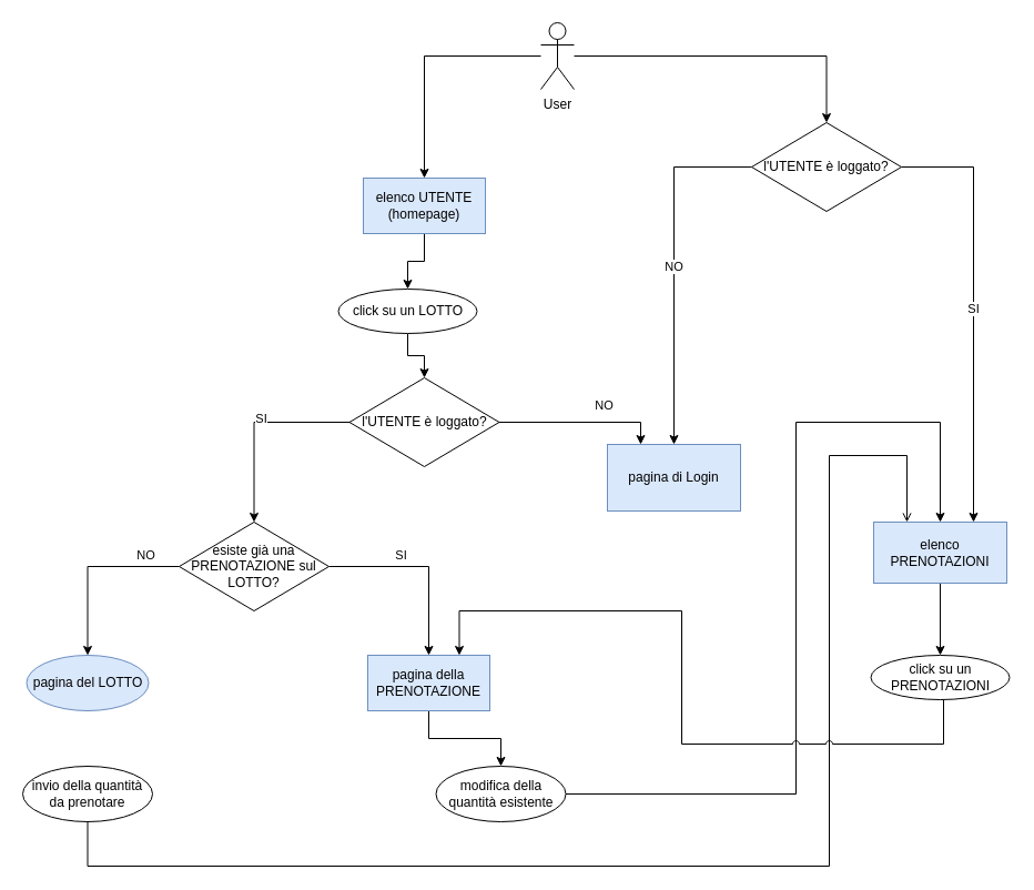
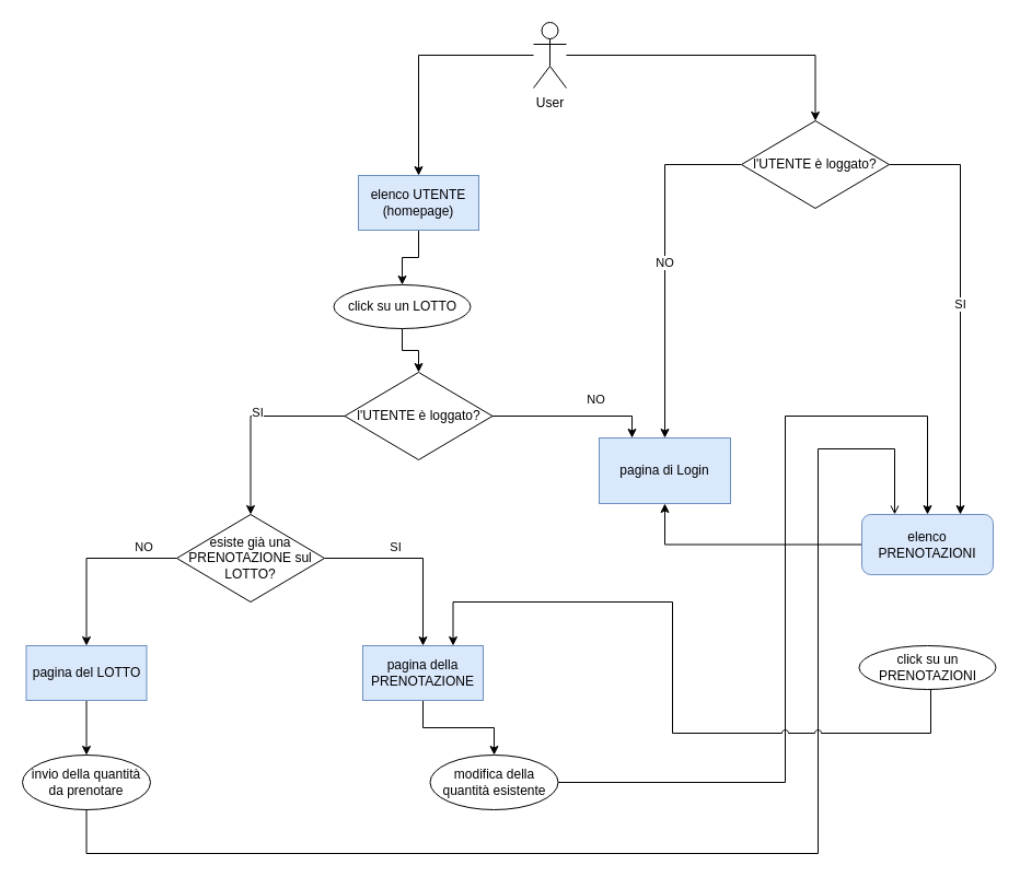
  <mxCell id="0" />
  <mxCell id="1" parent="0" />
  <mxCell id="2" style="edgeStyle=orthogonalEdgeStyle;rounded=0;orthogonalLoop=1;jettySize=auto;html=1;entryX=0.5;entryY=0;entryDx=0;entryDy=0;" parent="1" source="3" target="8" edge="1"><mxGeometry relative="1" as="geometry" /></mxCell>
  <mxCell id="3" value="elenco UTENTE&lt;div&gt;(homepage)&lt;/div&gt;" style="html=1;whiteSpace=wrap;fillColor=#dae8fc;strokeColor=#6c8ebf;" parent="1" vertex="1"><mxGeometry x="327" y="160" width="110" height="50" as="geometry" /></mxCell>
  <mxCell id="4" style="edgeStyle=orthogonalEdgeStyle;rounded=0;orthogonalLoop=1;jettySize=auto;html=1;" parent="1" source="6" target="3" edge="1"><mxGeometry relative="1" as="geometry" /></mxCell>
  <mxCell id="5" style="edgeStyle=orthogonalEdgeStyle;rounded=0;orthogonalLoop=1;jettySize=auto;html=1;entryX=0.5;entryY=0;entryDx=0;entryDy=0;" parent="1" source="6" target="27" edge="1"><mxGeometry relative="1" as="geometry" /></mxCell>
  <mxCell id="6" value="User" style="shape=umlActor;verticalLabelPosition=bottom;verticalAlign=top;html=1;" parent="1" vertex="1"><mxGeometry x="487" y="20" width="30" height="60" as="geometry" /></mxCell>
  <mxCell id="7" style="edgeStyle=orthogonalEdgeStyle;rounded=0;orthogonalLoop=1;jettySize=auto;html=1;entryX=0.5;entryY=0;entryDx=0;entryDy=0;" parent="1" source="8" target="15" edge="1"><mxGeometry relative="1" as="geometry" /></mxCell>
  <mxCell id="8" value="click su un LOTTO" style="ellipse;whiteSpace=wrap;html=1;" parent="1" vertex="1"><mxGeometry x="304.5" y="260" width="125" height="40" as="geometry" /></mxCell>
  <mxCell id="9" value="NO" style="edgeStyle=orthogonalEdgeStyle;rounded=0;orthogonalLoop=1;jettySize=auto;html=1;entryX=0.5;entryY=0;entryDx=0;entryDy=0;" parent="1" source="11" target="18" edge="1"><mxGeometry x="-0.63" y="-10" relative="1" as="geometry"><mxPoint as="offset" /></mxGeometry></mxCell>
  <mxCell id="10" value="SI" style="edgeStyle=orthogonalEdgeStyle;rounded=0;orthogonalLoop=1;jettySize=auto;html=1;entryX=0.5;entryY=0;entryDx=0;entryDy=0;" parent="1" source="11" target="20" edge="1"><mxGeometry x="-0.235" y="10" relative="1" as="geometry"><mxPoint as="offset" /></mxGeometry></mxCell>
  <mxCell id="11" value="esiste già una PRENOTAZIONE sul LOTTO?" style="rhombus;whiteSpace=wrap;html=1;" parent="1" vertex="1"><mxGeometry x="161" y="470" width="135" height="80" as="geometry" /></mxCell>
  <mxCell id="12" style="edgeStyle=orthogonalEdgeStyle;rounded=0;orthogonalLoop=1;jettySize=auto;html=1;entryX=0.5;entryY=0;entryDx=0;entryDy=0;" parent="1" source="15" target="11" edge="1"><mxGeometry relative="1" as="geometry" /></mxCell>
  <mxCell id="13" value="SI" style="edgeLabel;html=1;align=center;verticalAlign=middle;resizable=0;points=[];" parent="12" vertex="1" connectable="0"><mxGeometry x="-0.287" y="3" relative="1" as="geometry"><mxPoint x="-17" y="-7" as="offset" /></mxGeometry></mxCell>
  <mxCell id="14" value="NO" style="edgeStyle=orthogonalEdgeStyle;rounded=0;orthogonalLoop=1;jettySize=auto;html=1;entryX=0.25;entryY=0;entryDx=0;entryDy=0;" parent="1" source="15" target="16" edge="1"><mxGeometry x="0.281" y="15" relative="1" as="geometry"><mxPoint as="offset" /></mxGeometry></mxCell>
  <mxCell id="15" value="l'UTENTE è loggato?" style="rhombus;whiteSpace=wrap;html=1;" parent="1" vertex="1"><mxGeometry x="314.5" y="340" width="135" height="80" as="geometry" /></mxCell>
  <mxCell id="16" value="pagina di Login" style="rounded=0;whiteSpace=wrap;html=1;fillColor=#dae8fc;strokeColor=#6c8ebf;" parent="1" vertex="1"><mxGeometry x="547" y="400" width="120" height="60" as="geometry" /></mxCell>
- <mxCell id="18" value="pagina del LOTTO" style="ellipse;html=1;whiteSpace=wrap;fillColor=#dae8fc;strokeColor=#6c8ebf;" parent="1" vertex="1"><mxGeometry x="23.5" y="590" width="110" height="50" as="geometry" /></mxCell>
+ <mxCell id="17" style="edgeStyle=orthogonalEdgeStyle;rounded=0;orthogonalLoop=1;jettySize=auto;html=1;entryX=0.5;entryY=0;entryDx=0;entryDy=0;" parent="1" source="18" target="22" edge="1"><mxGeometry relative="1" as="geometry" /></mxCell>
+ <mxCell id="18" value="pagina del LOTTO" style="html=1;whiteSpace=wrap;fillColor=#dae8fc;strokeColor=#6c8ebf;" parent="1" vertex="1"><mxGeometry x="23.5" y="590" width="110" height="50" as="geometry" /></mxCell>
  <mxCell id="19" style="edgeStyle=orthogonalEdgeStyle;rounded=0;orthogonalLoop=1;jettySize=auto;html=1;exitX=0.5;exitY=1;exitDx=0;exitDy=0;entryX=0.5;entryY=0;entryDx=0;entryDy=0;" parent="1" source="20" target="23" edge="1"><mxGeometry relative="1" as="geometry" /></mxCell>
  <mxCell id="20" value="pagina della PRENOTAZIONE" style="html=1;whiteSpace=wrap;fillColor=#dae8fc;strokeColor=#6c8ebf;" parent="1" vertex="1"><mxGeometry x="331" y="590" width="110" height="50" as="geometry" /></mxCell>
  <mxCell id="21" style="edgeStyle=orthogonalEdgeStyle;rounded=0;orthogonalLoop=1;jettySize=auto;html=1;entryX=0.25;entryY=0;entryDx=0;entryDy=0;endArrow=open;" parent="1" source="22" target="25" edge="1"><mxGeometry relative="1" as="geometry"><Array as="points"><mxPoint x="79" y="780" /><mxPoint x="747" y="780" /><mxPoint x="747" y="410" /><mxPoint x="817" y="410" /></Array></mxGeometry></mxCell>
  <mxCell id="22" value="invio della quantità da prenotare" style="ellipse;whiteSpace=wrap;html=1;" parent="1" vertex="1"><mxGeometry x="20" y="690" width="117" height="50" as="geometry" /></mxCell>
  <mxCell id="23" value="modifica della quantità esistente" style="ellipse;whiteSpace=wrap;html=1;" parent="1" vertex="1"><mxGeometry x="392.5" y="690" width="117" height="50" as="geometry" /></mxCell>
- <mxCell id="24" style="edgeStyle=orthogonalEdgeStyle;rounded=0;orthogonalLoop=1;jettySize=auto;html=1;entryX=0.5;entryY=0;entryDx=0;entryDy=0;" parent="1" source="25" target="31" edge="1"><mxGeometry relative="1" as="geometry" /></mxCell>
- <mxCell id="25" value="elenco PRENOTAZIONI" style="html=1;whiteSpace=wrap;fillColor=#dae8fc;strokeColor=#6c8ebf;" parent="1" vertex="1"><mxGeometry x="787" y="470" width="120" height="55" as="geometry" /></mxCell>
+ <mxCell id="24" style="edgeStyle=orthogonalEdgeStyle;rounded=0;orthogonalLoop=1;jettySize=auto;html=1;" parent="1" source="25" target="16" edge="1"><mxGeometry relative="1" as="geometry" /></mxCell>
+ <mxCell id="25" value="elenco PRENOTAZIONI" style="html=1;whiteSpace=wrap;fillColor=#dae8fc;strokeColor=#6c8ebf;rounded=1;" parent="1" vertex="1"><mxGeometry x="787" y="470" width="120" height="55" as="geometry" /></mxCell>
  <mxCell id="26" value="NO" style="edgeStyle=orthogonalEdgeStyle;rounded=0;orthogonalLoop=1;jettySize=auto;html=1;entryX=0.5;entryY=0;entryDx=0;entryDy=0;" parent="1" source="27" target="16" edge="1"><mxGeometry relative="1" as="geometry" /></mxCell>
  <mxCell id="27" value="l'UTENTE è loggato?" style="rhombus;whiteSpace=wrap;html=1;" parent="1" vertex="1"><mxGeometry x="677" y="110" width="135" height="80" as="geometry" /></mxCell>
  <mxCell id="28" value="SI" style="edgeStyle=orthogonalEdgeStyle;rounded=0;orthogonalLoop=1;jettySize=auto;html=1;entryX=0.75;entryY=0;entryDx=0;entryDy=0;" parent="1" source="27" target="25" edge="1"><mxGeometry relative="1" as="geometry"><mxPoint x="927" y="420" as="targetPoint" /><Array as="points"><mxPoint x="877" y="150" /></Array></mxGeometry></mxCell>
  <mxCell id="29" style="edgeStyle=orthogonalEdgeStyle;rounded=0;orthogonalLoop=1;jettySize=auto;html=1;entryX=0.5;entryY=0;entryDx=0;entryDy=0;" parent="1" source="23" target="25" edge="1"><mxGeometry relative="1" as="geometry"><Array as="points"><mxPoint x="717" y="715" /><mxPoint x="717" y="380" /><mxPoint x="847" y="380" /></Array></mxGeometry></mxCell>
  <mxCell id="30" style="edgeStyle=orthogonalEdgeStyle;rounded=0;orthogonalLoop=1;jettySize=auto;html=1;entryX=0.75;entryY=0;entryDx=0;entryDy=0;exitX=0.5;exitY=1;exitDx=0;exitDy=0;jumpStyle=arc;" parent="1" source="31" target="20" edge="1"><mxGeometry relative="1" as="geometry"><Array as="points"><mxPoint x="850" y="670" /><mxPoint x="614" y="670" /><mxPoint x="614" y="550" /><mxPoint x="414" y="550" /></Array></mxGeometry></mxCell>
  <mxCell id="31" value="click su un PRENOTAZIONI" style="ellipse;whiteSpace=wrap;html=1;" parent="1" vertex="1"><mxGeometry x="784.5" y="590" width="125" height="40" as="geometry" /></mxCell>
